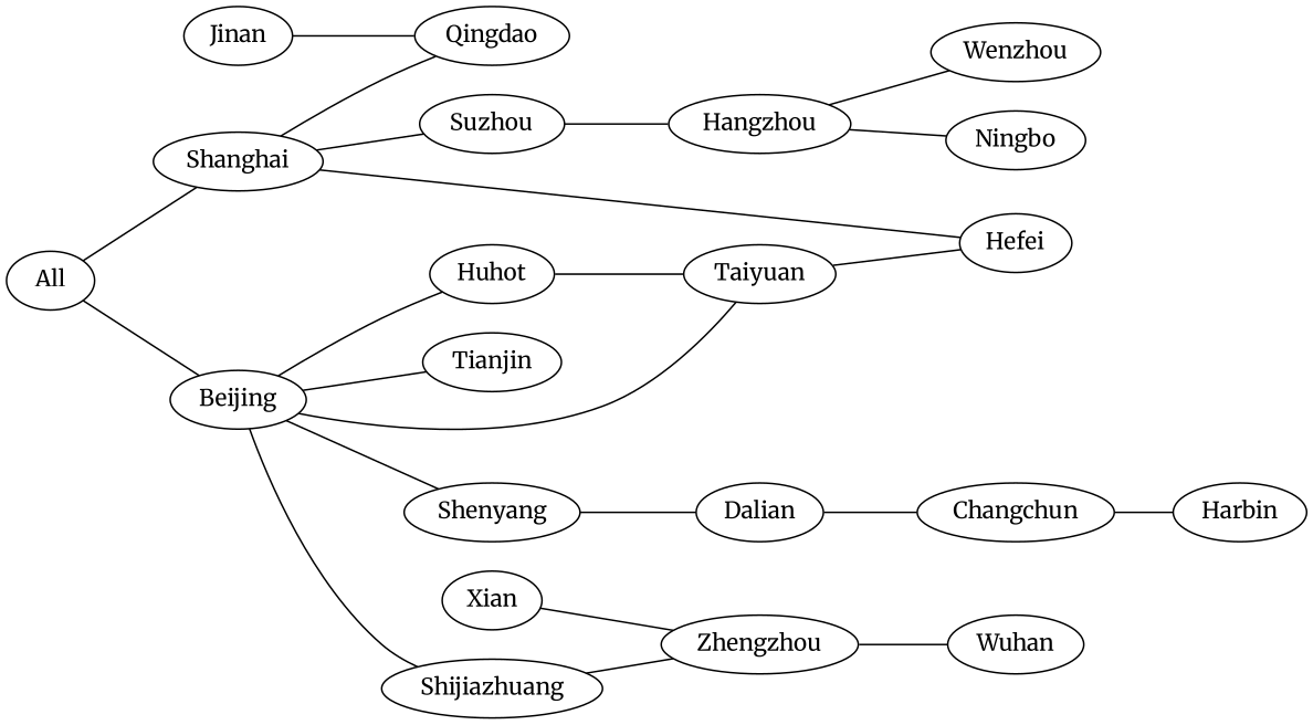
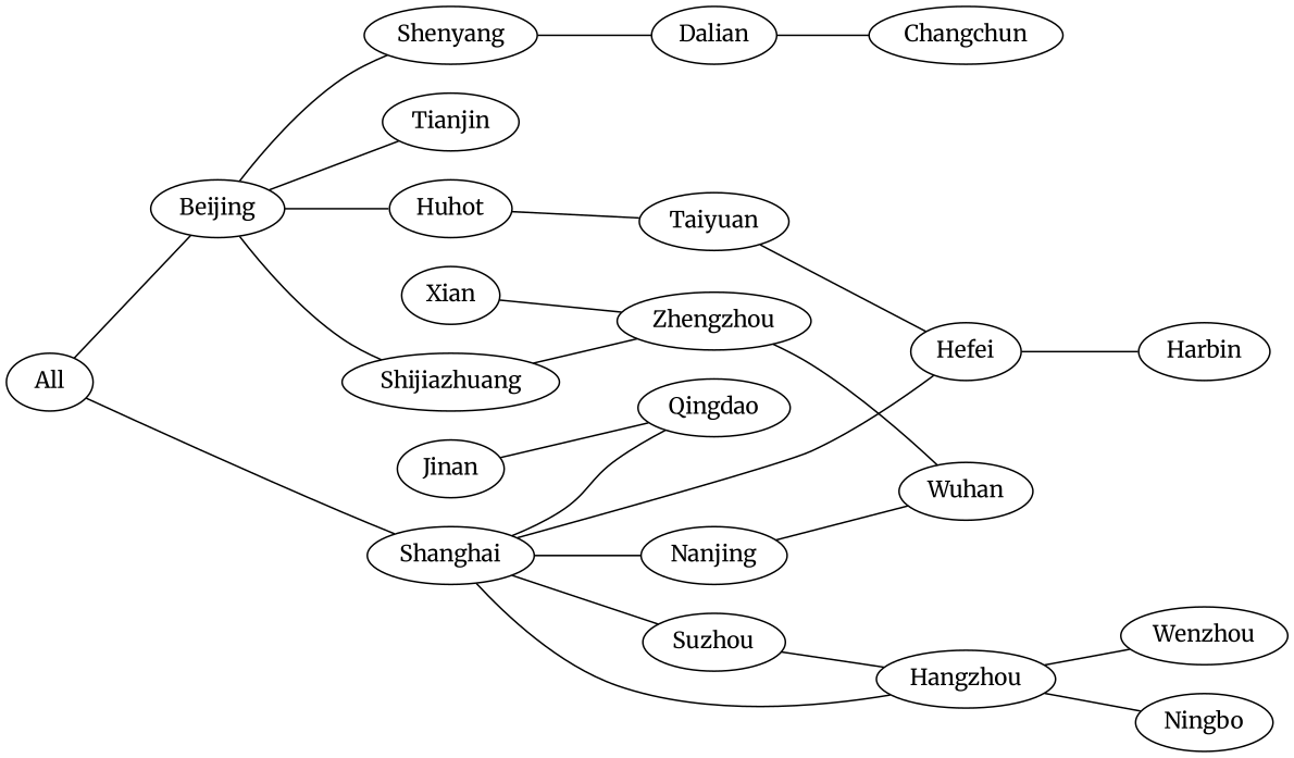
  graph {
    fontname=Merriweather
    rankdir=LR
    node [fontname=Merriweather]
    edge [fontname=Merriweather]
    All
    Beijing
    Shanghai
    Tianjin
    Shenyang
    Huhot
    Taiyuan
    Shijiazhuang
    Qingdao
    Hefei
    Suzhou
    Hangzhou
+   Nanjing
    Dalian
    Jinan
    Zhengzhou
    Ningbo
    Wenzhou
    Wuhan
    Changchun
    Xian
    Harbin
    All -- Beijing
    All -- Shanghai
    Beijing -- Tianjin
    Beijing -- Shenyang
    Beijing -- Huhot
-   Beijing -- Taiyuan
    Beijing -- Shijiazhuang
    Shanghai -- Qingdao
    Shanghai -- Hefei
    Shanghai -- Suzhou
+   Shanghai -- Hangzhou
+   Shanghai -- Nanjing
    Shenyang -- Dalian
    Huhot -- Taiyuan
    Taiyuan -- Hefei
    Shijiazhuang -- Zhengzhou
    Suzhou -- Hangzhou
    Hangzhou -- Ningbo
    Hangzhou -- Wenzhou
+   Nanjing -- Wuhan
    Dalian -- Changchun
    Jinan -- Qingdao
    Zhengzhou -- Wuhan
-   Changchun -- Harbin
+   Hefei -- Harbin
    Xian -- Zhengzhou
  }
